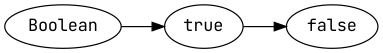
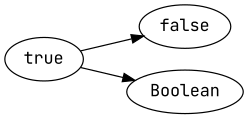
  digraph {
    fontname="JetBrains Mono"
    rankdir=LR
    node [fontname="JetBrains Mono"]
    edge [fontname="JetBrains Mono"]
    true
    false
    Boolean
    true -> false
-   Boolean -> true
+   true -> Boolean
  }
